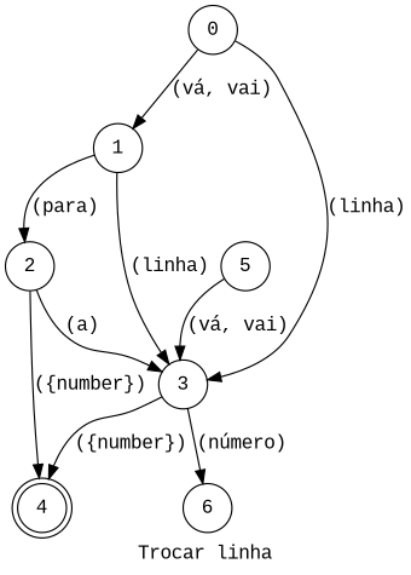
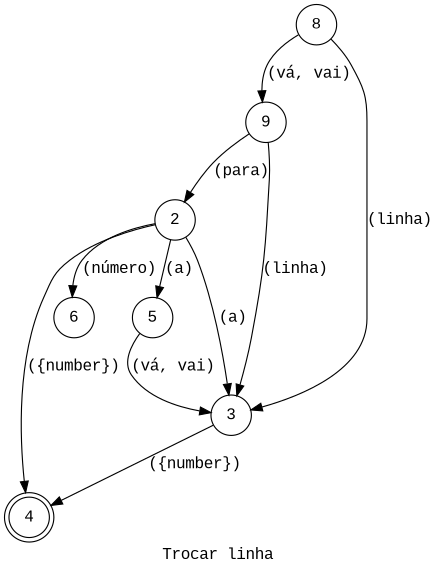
  digraph {
    desc="Move or cursor para uma linha diferente"
    examples="\n        linha [number],\n        vá para a linha [number],\n        linha número [number],\n        linha [number]\n    "
    fontname="Liberation Mono"
    label="Trocar linha"
    lang="pt-BR"
    langName="Português"
    rankdir=TB
    title="Trocar linha"
    node [fontname="Liberation Mono" shape=circle]
    edge [fontname="Liberation Mono"]
-   0
-   1
+   0 [label=8]
+   1 [label=9]
    2
    5
    3
    6
    4 [shape=doublecircle]
    subgraph sub_1 {
      0
      1
      2
      5
    }
    subgraph sub_2 {
      3
      6
    }
    0 -> 1 [label="(vá, vai)"]
    0 -> 3 [label="(linha)"]
    1 -> 2 [label="(para)"]
    1 -> 3 [label="(linha)"]
+   2 -> 5 [label="(a)"]
    2 -> 3 [label="(a)"]
    2 -> 4 [label="({number})" store=line]
    5 -> 3 [label="(vá, vai)"]
-   3 -> 6 [label="(número)"]
+   2 -> 6 [label="(número)"]
    3 -> 4 [label="({number})" store=line]
  }
